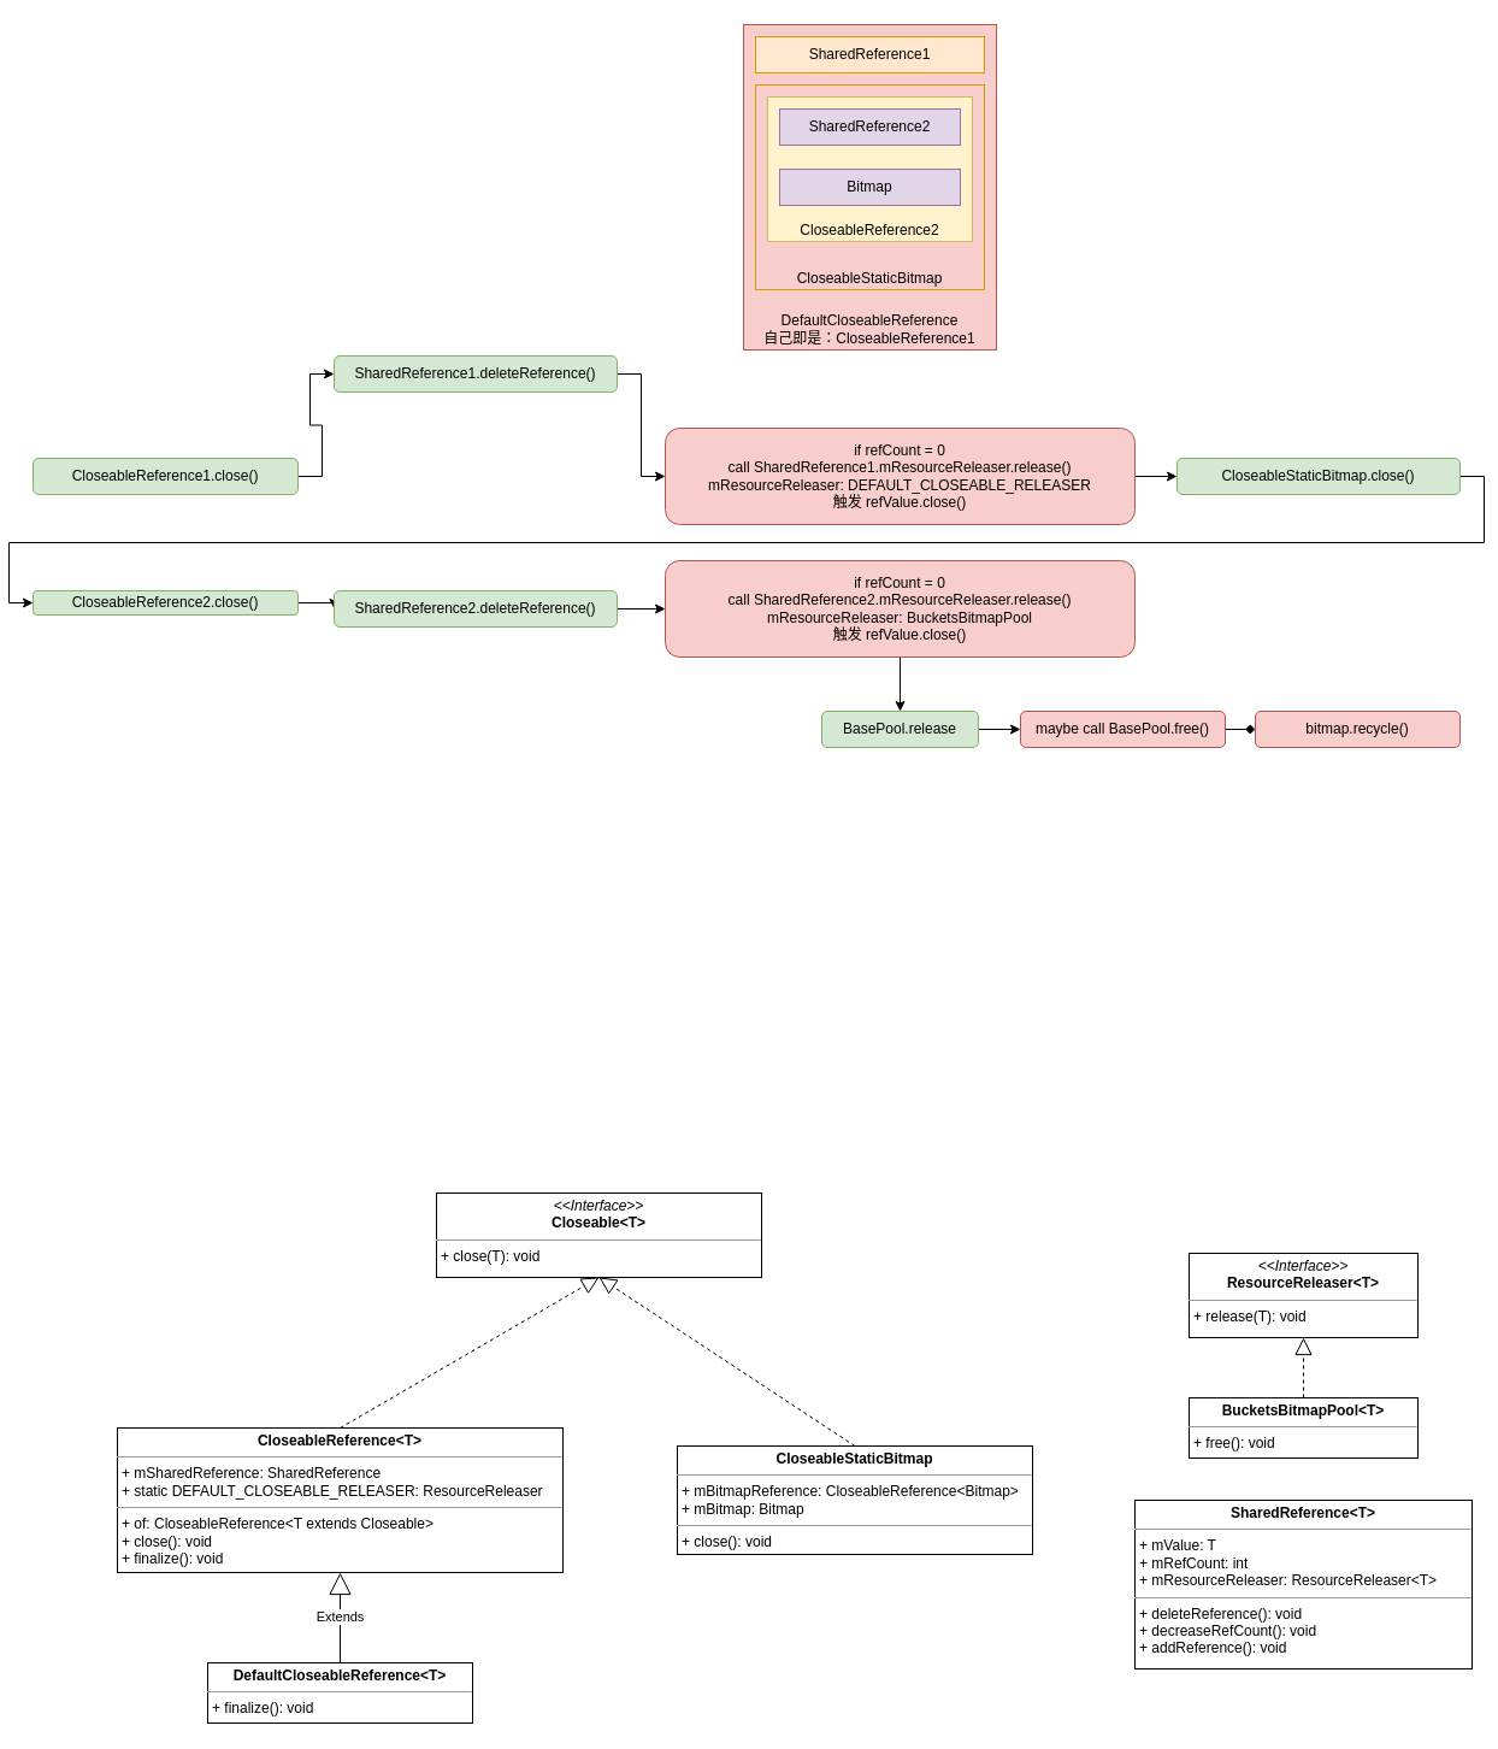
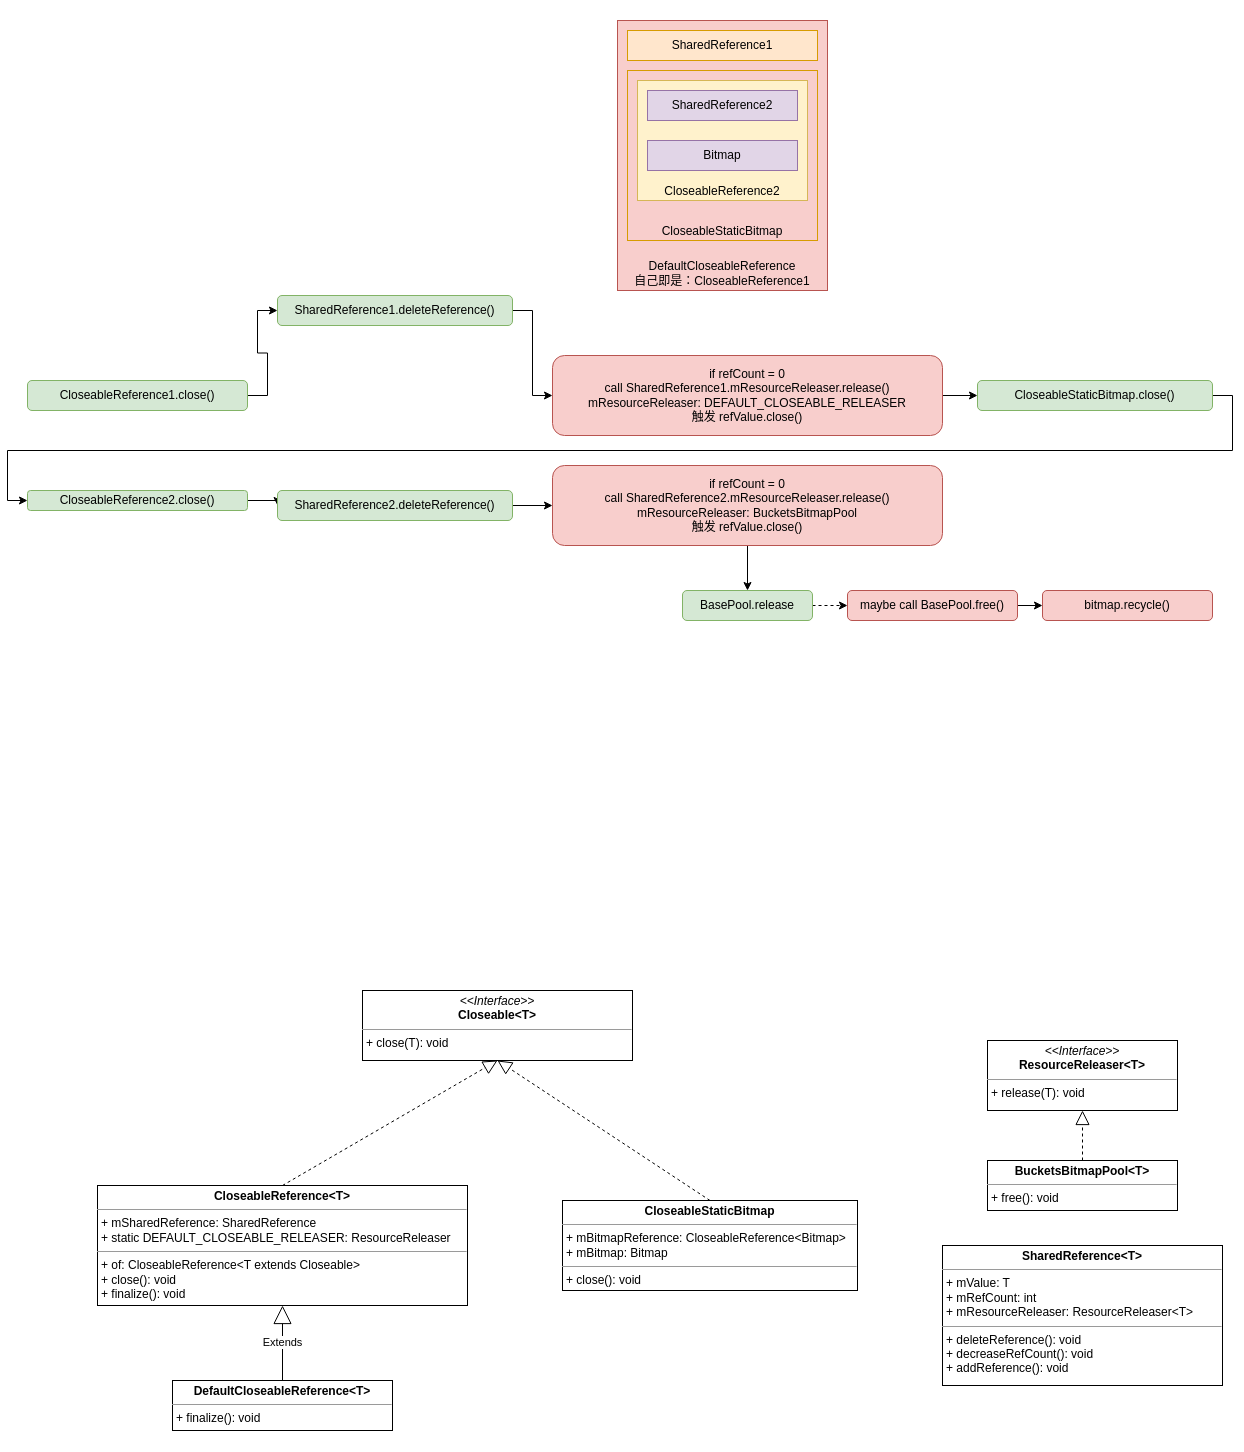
  <mxCell id="0" />
  <mxCell id="1" parent="0" />
  <mxCell id="2" value="&lt;p style=&quot;margin:0px;margin-top:4px;text-align:center;&quot;&gt;&lt;i&gt;&amp;lt;&amp;lt;Interface&amp;gt;&amp;gt;&lt;/i&gt;&lt;br&gt;&lt;b&gt;ResourceReleaser&amp;lt;T&amp;gt;&lt;/b&gt;&lt;/p&gt;&lt;hr size=&quot;1&quot;&gt;&lt;p style=&quot;margin:0px;margin-left:4px;&quot;&gt;+ release(T): void&lt;br&gt;&lt;/p&gt;" style="verticalAlign=top;align=left;overflow=fill;fontSize=12;fontFamily=Helvetica;html=1;whiteSpace=wrap;" parent="1" vertex="1"><mxGeometry x="980" y="1040" width="190" height="70" as="geometry" /></mxCell>
  <mxCell id="3" value="&lt;p style=&quot;margin:0px;margin-top:4px;text-align:center;&quot;&gt;&lt;b&gt;CloseableReference&amp;lt;T&amp;gt;&lt;/b&gt;&lt;/p&gt;&lt;hr size=&quot;1&quot;&gt;&lt;p style=&quot;margin:0px;margin-left:4px;&quot;&gt;+ mSharedReference: SharedReference&lt;br&gt;&lt;/p&gt;&lt;p style=&quot;margin:0px;margin-left:4px;&quot;&gt;+ static DEFAULT_CLOSEABLE_RELEASER: ResourceReleaser&lt;/p&gt;&lt;hr size=&quot;1&quot;&gt;&lt;p style=&quot;margin:0px;margin-left:4px;&quot;&gt;+ of: CloseableReference&amp;lt;T extends Closeable&amp;gt;&amp;nbsp;&lt;/p&gt;&lt;p style=&quot;margin:0px;margin-left:4px;&quot;&gt;+ close(): void&lt;/p&gt;&lt;p style=&quot;margin:0px;margin-left:4px;&quot;&gt;+ finalize(): void&lt;/p&gt;" style="verticalAlign=top;align=left;overflow=fill;fontSize=12;fontFamily=Helvetica;html=1;whiteSpace=wrap;" parent="1" vertex="1"><mxGeometry x="90" y="1185" width="370" height="120" as="geometry" /></mxCell>
  <mxCell id="4" value="&lt;p style=&quot;margin:0px;margin-top:4px;text-align:center;&quot;&gt;&lt;b&gt;SharedReference&amp;lt;T&amp;gt;&lt;/b&gt;&lt;/p&gt;&lt;hr size=&quot;1&quot;&gt;&lt;p style=&quot;margin:0px;margin-left:4px;&quot;&gt;+ mValue: T&lt;br&gt;&lt;/p&gt;&lt;p style=&quot;margin:0px;margin-left:4px;&quot;&gt;+ mRefCount: int&lt;/p&gt;&lt;p style=&quot;margin:0px;margin-left:4px;&quot;&gt;+ mResourceReleaser: ResourceReleaser&amp;lt;T&amp;gt;&lt;/p&gt;&lt;hr size=&quot;1&quot;&gt;&lt;p style=&quot;margin:0px;margin-left:4px;&quot;&gt;+ deleteReference(): void&lt;/p&gt;&lt;p style=&quot;margin:0px;margin-left:4px;&quot;&gt;+ decreaseRefCount(): void&lt;/p&gt;&lt;p style=&quot;margin:0px;margin-left:4px;&quot;&gt;+ addReference(): void&lt;/p&gt;&lt;p style=&quot;margin:0px;margin-left:4px;&quot;&gt;&lt;br&gt;&lt;/p&gt;" style="verticalAlign=top;align=left;overflow=fill;fontSize=12;fontFamily=Helvetica;html=1;whiteSpace=wrap;" parent="1" vertex="1"><mxGeometry x="935" y="1245" width="280" height="140" as="geometry" /></mxCell>
  <mxCell id="5" value="&lt;p style=&quot;margin:0px;margin-top:4px;text-align:center;&quot;&gt;&lt;b&gt;CloseableStaticBitmap&lt;/b&gt;&lt;/p&gt;&lt;hr size=&quot;1&quot;&gt;&lt;p style=&quot;margin:0px;margin-left:4px;&quot;&gt;+ mBitmapReference: CloseableReference&amp;lt;Bitmap&amp;gt;&lt;br&gt;&lt;/p&gt;&lt;p style=&quot;margin:0px;margin-left:4px;&quot;&gt;+ mBitmap: Bitmap&lt;/p&gt;&lt;hr size=&quot;1&quot;&gt;&lt;p style=&quot;margin:0px;margin-left:4px;&quot;&gt;+ close(): void&lt;/p&gt;&lt;p style=&quot;margin:0px;margin-left:4px;&quot;&gt;&lt;br&gt;&lt;/p&gt;" style="verticalAlign=top;align=left;overflow=fill;fontSize=12;fontFamily=Helvetica;html=1;whiteSpace=wrap;" parent="1" vertex="1"><mxGeometry x="555" y="1200" width="295" height="90" as="geometry" /></mxCell>
  <mxCell id="6" value="&lt;p style=&quot;margin:0px;margin-top:4px;text-align:center;&quot;&gt;&lt;b&gt;DefaultCloseableReference&amp;lt;T&amp;gt;&lt;/b&gt;&lt;/p&gt;&lt;hr size=&quot;1&quot;&gt;&lt;p style=&quot;margin:0px;margin-left:4px;&quot;&gt;&lt;span style=&quot;background-color: initial;&quot;&gt;+ finalize(): void&lt;/span&gt;&lt;br&gt;&lt;/p&gt;" style="verticalAlign=top;align=left;overflow=fill;fontSize=12;fontFamily=Helvetica;html=1;whiteSpace=wrap;" parent="1" vertex="1"><mxGeometry x="165" y="1380" width="220" height="50" as="geometry" /></mxCell>
  <mxCell id="7" value="Extends" style="endArrow=block;endSize=16;endFill=0;html=1;rounded=0;exitX=0.5;exitY=0;exitDx=0;exitDy=0;entryX=0.5;entryY=1;entryDx=0;entryDy=0;" parent="1" source="6" target="3" edge="1"><mxGeometry width="160" relative="1" as="geometry"><mxPoint x="340" y="960" as="sourcePoint" /><mxPoint x="270" y="920" as="targetPoint" /></mxGeometry></mxCell>
  <mxCell id="8" value="&lt;p style=&quot;margin:0px;margin-top:4px;text-align:center;&quot;&gt;&lt;b&gt;BucketsBitmapPool&amp;lt;T&amp;gt;&lt;/b&gt;&lt;/p&gt;&lt;hr size=&quot;1&quot;&gt;&lt;p style=&quot;margin:0px;margin-left:4px;&quot;&gt;&lt;/p&gt;&lt;p style=&quot;margin:0px;margin-left:4px;&quot;&gt;+ free(): void&lt;/p&gt;&lt;p style=&quot;margin:0px;margin-left:4px;&quot;&gt;&lt;br&gt;&lt;/p&gt;" style="verticalAlign=top;align=left;overflow=fill;fontSize=12;fontFamily=Helvetica;html=1;whiteSpace=wrap;" parent="1" vertex="1"><mxGeometry x="980" y="1160" width="190" height="50" as="geometry" /></mxCell>
  <mxCell id="9" value="" style="endArrow=block;dashed=1;endFill=0;endSize=12;html=1;rounded=0;entryX=0.5;entryY=1;entryDx=0;entryDy=0;" parent="1" source="8" target="2" edge="1"><mxGeometry width="160" relative="1" as="geometry"><mxPoint x="915" y="1780" as="sourcePoint" /><mxPoint x="1065" y="1360" as="targetPoint" /></mxGeometry></mxCell>
  <mxCell id="10" value="&lt;p style=&quot;margin:0px;margin-top:4px;text-align:center;&quot;&gt;&lt;i&gt;&amp;lt;&amp;lt;Interface&amp;gt;&amp;gt;&lt;/i&gt;&lt;br&gt;&lt;b&gt;Closeable&amp;lt;T&amp;gt;&lt;/b&gt;&lt;/p&gt;&lt;hr size=&quot;1&quot;&gt;&lt;p style=&quot;margin:0px;margin-left:4px;&quot;&gt;+ close(T): void&lt;br&gt;&lt;/p&gt;" style="verticalAlign=top;align=left;overflow=fill;fontSize=12;fontFamily=Helvetica;html=1;whiteSpace=wrap;" vertex="1" parent="1"><mxGeometry x="355" y="990" width="270" height="70" as="geometry" /></mxCell>
  <mxCell id="11" value="" style="endArrow=block;dashed=1;endFill=0;endSize=12;html=1;rounded=0;exitX=0.5;exitY=0;exitDx=0;exitDy=0;entryX=0.5;entryY=1;entryDx=0;entryDy=0;" edge="1" parent="1" source="3" target="10"><mxGeometry width="160" relative="1" as="geometry"><mxPoint x="360" y="1060" as="sourcePoint" /><mxPoint x="520" y="1060" as="targetPoint" /></mxGeometry></mxCell>
  <mxCell id="12" value="" style="endArrow=block;dashed=1;endFill=0;endSize=12;html=1;rounded=0;exitX=0.5;exitY=0;exitDx=0;exitDy=0;entryX=0.5;entryY=1;entryDx=0;entryDy=0;" edge="1" parent="1" source="5" target="10"><mxGeometry width="160" relative="1" as="geometry"><mxPoint x="285" y="1195" as="sourcePoint" /><mxPoint x="500" y="1070" as="targetPoint" /></mxGeometry></mxCell>
  <mxCell id="13" value="" style="group" vertex="1" connectable="0" parent="1"><mxGeometry x="610" y="20" width="210" height="270" as="geometry" /></mxCell>
  <mxCell id="14" value="DefaultCloseableReference&lt;br&gt;自己即是：CloseableReference1" style="rounded=0;whiteSpace=wrap;html=1;fillColor=#f8cecc;strokeColor=#b85450;verticalAlign=bottom;" vertex="1" parent="13"><mxGeometry width="210" height="270" as="geometry" /></mxCell>
  <mxCell id="15" value="SharedReference1" style="rounded=0;whiteSpace=wrap;html=1;fillColor=#ffe6cc;strokeColor=#d79b00;verticalAlign=middle;" vertex="1" parent="13"><mxGeometry x="10" y="10" width="190" height="30" as="geometry" /></mxCell>
  <mxCell id="16" value="CloseableStaticBitmap" style="rounded=0;whiteSpace=wrap;html=1;fillColor=#f8cecc;strokeColor=#d79b00;verticalAlign=bottom;" vertex="1" parent="13"><mxGeometry x="10" y="50" width="190" height="170" as="geometry" /></mxCell>
  <mxCell id="17" value="CloseableReference2" style="rounded=0;whiteSpace=wrap;html=1;fillColor=#fff2cc;strokeColor=#d6b656;verticalAlign=bottom;" vertex="1" parent="13"><mxGeometry x="20" y="60" width="170" height="120" as="geometry" /></mxCell>
  <mxCell id="18" value="SharedReference2" style="rounded=0;whiteSpace=wrap;html=1;fillColor=#e1d5e7;strokeColor=#9673a6;verticalAlign=middle;" vertex="1" parent="13"><mxGeometry x="30" y="70" width="150" height="30" as="geometry" /></mxCell>
  <mxCell id="19" value="Bitmap" style="rounded=0;whiteSpace=wrap;html=1;fillColor=#e1d5e7;strokeColor=#9673a6;verticalAlign=middle;" vertex="1" parent="13"><mxGeometry x="30" y="120" width="150" height="30" as="geometry" /></mxCell>
  <mxCell id="20" style="edgeStyle=orthogonalEdgeStyle;rounded=0;orthogonalLoop=1;jettySize=auto;html=1;exitX=1;exitY=0.5;exitDx=0;exitDy=0;entryX=0;entryY=0.5;entryDx=0;entryDy=0;fontColor=#000000;" edge="1" parent="1" source="21" target="23"><mxGeometry relative="1" as="geometry" /></mxCell>
  <mxCell id="21" value="CloseableReference1.close()" style="rounded=1;whiteSpace=wrap;html=1;fillColor=#d5e8d4;strokeColor=#82b366;" vertex="1" parent="1"><mxGeometry x="20" y="380" width="220" height="30" as="geometry" /></mxCell>
  <mxCell id="22" style="edgeStyle=orthogonalEdgeStyle;rounded=0;orthogonalLoop=1;jettySize=auto;html=1;exitX=1;exitY=0.5;exitDx=0;exitDy=0;entryX=0;entryY=0.5;entryDx=0;entryDy=0;fontColor=#000000;" edge="1" parent="1" source="23" target="25"><mxGeometry relative="1" as="geometry" /></mxCell>
  <mxCell id="23" value="SharedReference1.deleteReference()" style="rounded=1;whiteSpace=wrap;html=1;fillColor=#d5e8d4;strokeColor=#82b366;" vertex="1" parent="1"><mxGeometry x="270" y="295" width="235" height="30" as="geometry" /></mxCell>
  <mxCell id="24" style="edgeStyle=orthogonalEdgeStyle;rounded=0;orthogonalLoop=1;jettySize=auto;html=1;exitX=1;exitY=0.5;exitDx=0;exitDy=0;entryX=0;entryY=0.5;entryDx=0;entryDy=0;fontColor=#000000;" edge="1" parent="1" source="25" target="27"><mxGeometry relative="1" as="geometry" /></mxCell>
  <mxCell id="25" value="if refCount = 0 &lt;br&gt;call SharedReference1.mResourceReleaser.release()&lt;br&gt;mResourceReleaser: DEFAULT_CLOSEABLE_RELEASER&lt;br&gt;触发 refValue.close()" style="rounded=1;whiteSpace=wrap;html=1;fillColor=#f8cecc;strokeColor=#b85450;" vertex="1" parent="1"><mxGeometry x="545" y="355" width="390" height="80" as="geometry" /></mxCell>
  <mxCell id="26" style="edgeStyle=orthogonalEdgeStyle;rounded=0;orthogonalLoop=1;jettySize=auto;html=1;exitX=1;exitY=0.5;exitDx=0;exitDy=0;fontColor=#000000;entryX=0;entryY=0.5;entryDx=0;entryDy=0;" edge="1" parent="1" source="27" target="29"><mxGeometry relative="1" as="geometry" /></mxCell>
  <mxCell id="27" value="CloseableStaticBitmap.close()" style="rounded=1;whiteSpace=wrap;html=1;fillColor=#d5e8d4;strokeColor=#82b366;" vertex="1" parent="1"><mxGeometry x="970" y="380" width="235" height="30" as="geometry" /></mxCell>
  <mxCell id="28" style="edgeStyle=orthogonalEdgeStyle;rounded=0;orthogonalLoop=1;jettySize=auto;html=1;exitX=1;exitY=0.5;exitDx=0;exitDy=0;entryX=0;entryY=0.5;entryDx=0;entryDy=0;fontColor=#000000;" edge="1" parent="1" source="29" target="31"><mxGeometry relative="1" as="geometry" /></mxCell>
  <mxCell id="29" value="CloseableReference2.close()" style="rounded=1;whiteSpace=wrap;html=1;fillColor=#d5e8d4;strokeColor=#82b366;" vertex="1" parent="1"><mxGeometry x="20" y="490" width="220" height="20" as="geometry" /></mxCell>
  <mxCell id="30" style="edgeStyle=orthogonalEdgeStyle;rounded=0;orthogonalLoop=1;jettySize=auto;html=1;exitX=1;exitY=0.5;exitDx=0;exitDy=0;entryX=0;entryY=0.5;entryDx=0;entryDy=0;fontColor=#000000;" edge="1" parent="1" source="31" target="33"><mxGeometry relative="1" as="geometry" /></mxCell>
  <mxCell id="31" value="SharedReference2.deleteReference()" style="rounded=1;whiteSpace=wrap;html=1;fillColor=#d5e8d4;strokeColor=#82b366;" vertex="1" parent="1"><mxGeometry x="270" y="490" width="235" height="30" as="geometry" /></mxCell>
  <mxCell id="32" style="edgeStyle=orthogonalEdgeStyle;rounded=0;orthogonalLoop=1;jettySize=auto;html=1;exitX=0.5;exitY=1;exitDx=0;exitDy=0;fontColor=#000000;" edge="1" parent="1" source="33" target="35"><mxGeometry relative="1" as="geometry" /></mxCell>
  <mxCell id="33" value="if refCount = 0 &lt;br&gt;call SharedReference2.mResourceReleaser.release()&lt;br&gt;mResourceReleaser: BucketsBitmapPool&lt;br&gt;触发 refValue.close()" style="rounded=1;whiteSpace=wrap;html=1;fillColor=#f8cecc;strokeColor=#b85450;" vertex="1" parent="1"><mxGeometry x="545" y="465" width="390" height="80" as="geometry" /></mxCell>
- <mxCell id="34" style="edgeStyle=orthogonalEdgeStyle;rounded=0;orthogonalLoop=1;jettySize=auto;html=1;exitX=1;exitY=0.5;exitDx=0;exitDy=0;entryX=0;entryY=0.5;entryDx=0;entryDy=0;fontColor=#000000;" edge="1" parent="1" source="35" target="37"><mxGeometry relative="1" as="geometry" /></mxCell>
+ <mxCell id="34" style="edgeStyle=orthogonalEdgeStyle;rounded=0;orthogonalLoop=1;jettySize=auto;html=1;exitX=1;exitY=0.5;exitDx=0;exitDy=0;entryX=0;entryY=0.5;entryDx=0;entryDy=0;fontColor=#000000;dashed=1;" edge="1" parent="1" source="35" target="37"><mxGeometry relative="1" as="geometry" /></mxCell>
  <mxCell id="35" value="BasePool.release" style="rounded=1;whiteSpace=wrap;html=1;fillColor=#d5e8d4;strokeColor=#82b366;" vertex="1" parent="1"><mxGeometry x="675" y="590" width="130" height="30" as="geometry" /></mxCell>
- <mxCell id="36" style="edgeStyle=orthogonalEdgeStyle;rounded=0;orthogonalLoop=1;jettySize=auto;html=1;exitX=1;exitY=0.5;exitDx=0;exitDy=0;entryX=0;entryY=0.5;entryDx=0;entryDy=0;fontColor=#000000;endArrow=diamond;" edge="1" parent="1" source="37" target="38"><mxGeometry relative="1" as="geometry" /></mxCell>
+ <mxCell id="36" style="edgeStyle=orthogonalEdgeStyle;rounded=0;orthogonalLoop=1;jettySize=auto;html=1;exitX=1;exitY=0.5;exitDx=0;exitDy=0;entryX=0;entryY=0.5;entryDx=0;entryDy=0;fontColor=#000000;" edge="1" parent="1" source="37" target="38"><mxGeometry relative="1" as="geometry" /></mxCell>
  <mxCell id="37" value="maybe call BasePool.free()" style="rounded=1;whiteSpace=wrap;html=1;fillColor=#f8cecc;strokeColor=#b85450;" vertex="1" parent="1"><mxGeometry x="840" y="590" width="170" height="30" as="geometry" /></mxCell>
  <mxCell id="38" value="bitmap.recycle()" style="rounded=1;whiteSpace=wrap;html=1;fillColor=#f8cecc;strokeColor=#b85450;" vertex="1" parent="1"><mxGeometry x="1035" y="590" width="170" height="30" as="geometry" /></mxCell>
